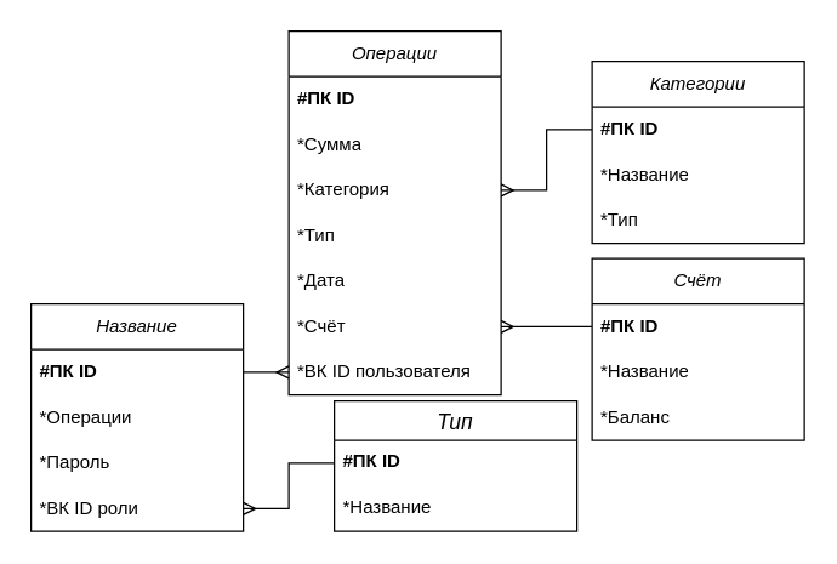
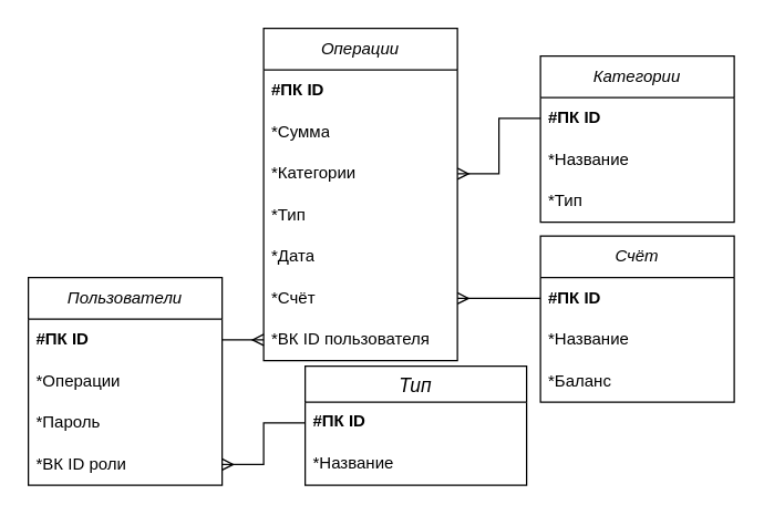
  <mxCell id="0" />
  <mxCell id="1" parent="0" />
  <mxCell id="2" value="&lt;i&gt;Операции&lt;/i&gt;" style="swimlane;fontStyle=0;childLayout=stackLayout;horizontal=1;startSize=30;horizontalStack=0;resizeParent=1;resizeParentMax=0;resizeLast=0;collapsible=1;marginBottom=0;whiteSpace=wrap;html=1;" parent="1" vertex="1"><mxGeometry x="190" y="20" width="140" height="240" as="geometry" /></mxCell>
  <mxCell id="3" value="&lt;b&gt;#ПК ID&lt;/b&gt;" style="text;strokeColor=none;fillColor=none;align=left;verticalAlign=middle;spacingLeft=4;spacingRight=4;overflow=hidden;points=[[0,0.5],[1,0.5]];portConstraint=eastwest;rotatable=0;whiteSpace=wrap;html=1;" parent="2" vertex="1"><mxGeometry y="30" width="140" height="30" as="geometry" /></mxCell>
  <mxCell id="4" value="*Сумма" style="text;strokeColor=none;fillColor=none;align=left;verticalAlign=middle;spacingLeft=4;spacingRight=4;overflow=hidden;points=[[0,0.5],[1,0.5]];portConstraint=eastwest;rotatable=0;whiteSpace=wrap;html=1;" parent="2" vertex="1"><mxGeometry y="60" width="140" height="30" as="geometry" /></mxCell>
- <mxCell id="5" value="*Категория" style="text;strokeColor=none;fillColor=none;align=left;verticalAlign=middle;spacingLeft=4;spacingRight=4;overflow=hidden;points=[[0,0.5],[1,0.5]];portConstraint=eastwest;rotatable=0;whiteSpace=wrap;html=1;" parent="2" vertex="1"><mxGeometry y="90" width="140" height="30" as="geometry" /></mxCell>
+ <mxCell id="5" value="*Категории" style="text;strokeColor=none;fillColor=none;align=left;verticalAlign=middle;spacingLeft=4;spacingRight=4;overflow=hidden;points=[[0,0.5],[1,0.5]];portConstraint=eastwest;rotatable=0;whiteSpace=wrap;html=1;" parent="2" vertex="1"><mxGeometry y="90" width="140" height="30" as="geometry" /></mxCell>
  <mxCell id="6" value="*Тип" style="text;strokeColor=none;fillColor=none;align=left;verticalAlign=middle;spacingLeft=4;spacingRight=4;overflow=hidden;points=[[0,0.5],[1,0.5]];portConstraint=eastwest;rotatable=0;whiteSpace=wrap;html=1;" parent="2" vertex="1"><mxGeometry y="120" width="140" height="30" as="geometry" /></mxCell>
  <mxCell id="7" value="*Дата" style="text;strokeColor=none;fillColor=none;align=left;verticalAlign=middle;spacingLeft=4;spacingRight=4;overflow=hidden;points=[[0,0.5],[1,0.5]];portConstraint=eastwest;rotatable=0;whiteSpace=wrap;html=1;" parent="2" vertex="1"><mxGeometry y="150" width="140" height="30" as="geometry" /></mxCell>
  <mxCell id="8" value="*Счёт" style="text;strokeColor=none;fillColor=none;align=left;verticalAlign=middle;spacingLeft=4;spacingRight=4;overflow=hidden;points=[[0,0.5],[1,0.5]];portConstraint=eastwest;rotatable=0;whiteSpace=wrap;html=1;" parent="2" vertex="1"><mxGeometry y="180" width="140" height="30" as="geometry" /></mxCell>
  <mxCell id="9" value="*ВК ID пользователя" style="text;strokeColor=none;fillColor=none;align=left;verticalAlign=middle;spacingLeft=4;spacingRight=4;overflow=hidden;points=[[0,0.5],[1,0.5]];portConstraint=eastwest;rotatable=0;whiteSpace=wrap;html=1;" parent="2" vertex="1"><mxGeometry y="210" width="140" height="30" as="geometry" /></mxCell>
  <mxCell id="10" value="&lt;i&gt;Счёт&lt;/i&gt;" style="swimlane;fontStyle=0;childLayout=stackLayout;horizontal=1;startSize=30;horizontalStack=0;resizeParent=1;resizeParentMax=0;resizeLast=0;collapsible=1;marginBottom=0;whiteSpace=wrap;html=1;" parent="1" vertex="1"><mxGeometry x="390" y="170" width="140" height="120" as="geometry" /></mxCell>
  <mxCell id="11" value="&lt;b&gt;#ПК ID&lt;/b&gt;" style="text;strokeColor=none;fillColor=none;align=left;verticalAlign=middle;spacingLeft=4;spacingRight=4;overflow=hidden;points=[[0,0.5],[1,0.5]];portConstraint=eastwest;rotatable=0;whiteSpace=wrap;html=1;" parent="10" vertex="1"><mxGeometry y="30" width="140" height="30" as="geometry" /></mxCell>
  <mxCell id="12" value="*Название" style="text;strokeColor=none;fillColor=none;align=left;verticalAlign=middle;spacingLeft=4;spacingRight=4;overflow=hidden;points=[[0,0.5],[1,0.5]];portConstraint=eastwest;rotatable=0;whiteSpace=wrap;html=1;" parent="10" vertex="1"><mxGeometry y="60" width="140" height="30" as="geometry" /></mxCell>
  <mxCell id="13" value="*Баланс" style="text;strokeColor=none;fillColor=none;align=left;verticalAlign=middle;spacingLeft=4;spacingRight=4;overflow=hidden;points=[[0,0.5],[1,0.5]];portConstraint=eastwest;rotatable=0;whiteSpace=wrap;html=1;" parent="10" vertex="1"><mxGeometry y="90" width="140" height="30" as="geometry" /></mxCell>
- <mxCell id="14" value="&lt;i&gt;Название&lt;/i&gt;" style="swimlane;fontStyle=0;childLayout=stackLayout;horizontal=1;startSize=30;horizontalStack=0;resizeParent=1;resizeParentMax=0;resizeLast=0;collapsible=1;marginBottom=0;whiteSpace=wrap;html=1;" parent="1" vertex="1"><mxGeometry x="20" y="200" width="140" height="150" as="geometry" /></mxCell>
+ <mxCell id="14" value="&lt;i&gt;Пользователи&lt;/i&gt;" style="swimlane;fontStyle=0;childLayout=stackLayout;horizontal=1;startSize=30;horizontalStack=0;resizeParent=1;resizeParentMax=0;resizeLast=0;collapsible=1;marginBottom=0;whiteSpace=wrap;html=1;" parent="1" vertex="1"><mxGeometry x="20" y="200" width="140" height="150" as="geometry" /></mxCell>
  <mxCell id="15" value="&lt;b&gt;#ПК&amp;nbsp;ID&lt;/b&gt;" style="text;strokeColor=none;fillColor=none;align=left;verticalAlign=middle;spacingLeft=4;spacingRight=4;overflow=hidden;points=[[0,0.5],[1,0.5]];portConstraint=eastwest;rotatable=0;whiteSpace=wrap;html=1;" parent="14" vertex="1"><mxGeometry y="30" width="140" height="30" as="geometry" /></mxCell>
  <mxCell id="16" value="*Операции" style="text;strokeColor=none;fillColor=none;align=left;verticalAlign=middle;spacingLeft=4;spacingRight=4;overflow=hidden;points=[[0,0.5],[1,0.5]];portConstraint=eastwest;rotatable=0;whiteSpace=wrap;html=1;" parent="14" vertex="1"><mxGeometry y="60" width="140" height="30" as="geometry" /></mxCell>
  <mxCell id="17" value="*Пароль" style="text;strokeColor=none;fillColor=none;align=left;verticalAlign=middle;spacingLeft=4;spacingRight=4;overflow=hidden;points=[[0,0.5],[1,0.5]];portConstraint=eastwest;rotatable=0;whiteSpace=wrap;html=1;" parent="14" vertex="1"><mxGeometry y="90" width="140" height="30" as="geometry" /></mxCell>
  <mxCell id="18" value="*ВК ID роли" style="text;strokeColor=none;fillColor=none;align=left;verticalAlign=middle;spacingLeft=4;spacingRight=4;overflow=hidden;points=[[0,0.5],[1,0.5]];portConstraint=eastwest;rotatable=0;whiteSpace=wrap;html=1;" parent="14" vertex="1"><mxGeometry y="120" width="140" height="30" as="geometry" /></mxCell>
  <mxCell id="19" value="&lt;i&gt;Категории&lt;/i&gt;" style="swimlane;fontStyle=0;childLayout=stackLayout;horizontal=1;startSize=30;horizontalStack=0;resizeParent=1;resizeParentMax=0;resizeLast=0;collapsible=1;marginBottom=0;whiteSpace=wrap;html=1;" parent="1" vertex="1"><mxGeometry x="390" y="40" width="140" height="120" as="geometry" /></mxCell>
  <mxCell id="20" value="&lt;b&gt;#ПК ID&lt;/b&gt;" style="text;strokeColor=none;fillColor=none;align=left;verticalAlign=middle;spacingLeft=4;spacingRight=4;overflow=hidden;points=[[0,0.5],[1,0.5]];portConstraint=eastwest;rotatable=0;whiteSpace=wrap;html=1;" parent="19" vertex="1"><mxGeometry y="30" width="140" height="30" as="geometry" /></mxCell>
  <mxCell id="21" value="*Название" style="text;strokeColor=none;fillColor=none;align=left;verticalAlign=middle;spacingLeft=4;spacingRight=4;overflow=hidden;points=[[0,0.5],[1,0.5]];portConstraint=eastwest;rotatable=0;whiteSpace=wrap;html=1;" parent="19" vertex="1"><mxGeometry y="60" width="140" height="30" as="geometry" /></mxCell>
  <mxCell id="22" value="*Тип" style="text;strokeColor=none;fillColor=none;align=left;verticalAlign=middle;spacingLeft=4;spacingRight=4;overflow=hidden;points=[[0,0.5],[1,0.5]];portConstraint=eastwest;rotatable=0;whiteSpace=wrap;html=1;" parent="19" vertex="1"><mxGeometry y="90" width="140" height="30" as="geometry" /></mxCell>
  <mxCell id="23" value="" style="edgeStyle=entityRelationEdgeStyle;fontSize=12;html=1;endArrow=ERmany;rounded=0;" parent="1" source="20" target="5" edge="1"><mxGeometry width="100" height="100" relative="1" as="geometry"><mxPoint x="190" y="230" as="sourcePoint" /><mxPoint x="290" y="130" as="targetPoint" /></mxGeometry></mxCell>
  <mxCell id="24" value="" style="edgeStyle=entityRelationEdgeStyle;fontSize=12;html=1;endArrow=ERmany;rounded=0;" parent="1" source="15" target="9" edge="1"><mxGeometry width="100" height="100" relative="1" as="geometry"><mxPoint x="190" y="230" as="sourcePoint" /><mxPoint x="290" y="130" as="targetPoint" /></mxGeometry></mxCell>
  <mxCell id="25" value="" style="edgeStyle=entityRelationEdgeStyle;fontSize=12;html=1;endArrow=ERmany;rounded=0;" parent="1" source="11" target="8" edge="1"><mxGeometry width="100" height="100" relative="1" as="geometry"><mxPoint x="190" y="230" as="sourcePoint" /><mxPoint x="290" y="130" as="targetPoint" /></mxGeometry></mxCell>
  <mxCell id="26" value="Тип" style="swimlane;fontStyle=2;childLayout=stackLayout;horizontal=1;startSize=26;horizontalStack=0;resizeParent=1;resizeParentMax=0;resizeLast=0;collapsible=1;marginBottom=0;align=center;fontSize=14;" parent="1" vertex="1"><mxGeometry x="220" y="264" width="160" height="86" as="geometry" /></mxCell>
  <mxCell id="27" value="&lt;b&gt;#ПК ID&lt;/b&gt;" style="text;strokeColor=none;fillColor=none;spacingLeft=4;spacingRight=4;overflow=hidden;rotatable=0;points=[[0,0.5],[1,0.5]];portConstraint=eastwest;fontSize=12;whiteSpace=wrap;html=1;" parent="26" vertex="1"><mxGeometry y="26" width="160" height="30" as="geometry" /></mxCell>
  <mxCell id="28" value="*Название" style="text;strokeColor=none;fillColor=none;spacingLeft=4;spacingRight=4;overflow=hidden;rotatable=0;points=[[0,0.5],[1,0.5]];portConstraint=eastwest;fontSize=12;whiteSpace=wrap;html=1;" parent="26" vertex="1"><mxGeometry y="56" width="160" height="30" as="geometry" /></mxCell>
  <mxCell id="29" value="" style="edgeStyle=entityRelationEdgeStyle;fontSize=12;html=1;endArrow=ERmany;rounded=0;exitX=0;exitY=0.5;exitDx=0;exitDy=0;" edge="1" parent="1" source="27" target="18"><mxGeometry width="100" height="100" relative="1" as="geometry"><mxPoint x="190" y="320" as="sourcePoint" /><mxPoint x="290" y="220" as="targetPoint" /></mxGeometry></mxCell>
